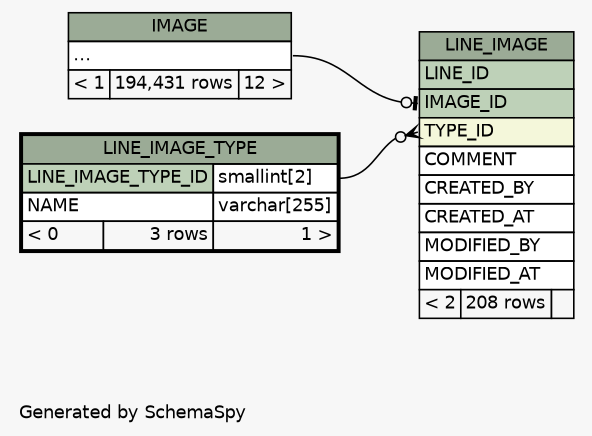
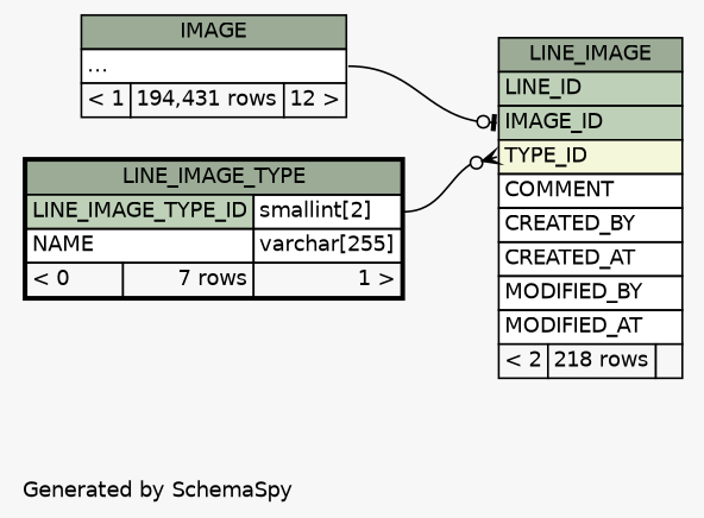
  digraph {
    bgcolor="#f7f7f7"
    fontname=Helvetica
    fontsize=11
    label="\nGenerated by SchemaSpy"
    labeljust=l
    nodesep=0.18
    rankdir=RL
    ranksep=0.46
    node [fontname=Helvetica fontsize=11 shape=plaintext]
    edge [arrowhead=none arrowsize=0.8 dir=back]
-   n1 [label=<     <TABLE BORDER="0" CELLBORDER="1" CELLSPACING="0" BGCOLOR="#ffffff">       <TR><TD COLSPAN="3" BGCOLOR="#9bab96" ALIGN="CENTER">LINE_IMAGE</TD></TR>       <TR><TD PORT="LINE_ID" COLSPAN="3" BGCOLOR="#bed1b8" ALIGN="LEFT">LINE_ID</TD></TR>       <TR><TD PORT="IMAGE_ID" COLSPAN="3" BGCOLOR="#bed1b8" ALIGN="LEFT">IMAGE_ID</TD></TR>       <TR><TD PORT="TYPE_ID" COLSPAN="3" BGCOLOR="#f4f7da" ALIGN="LEFT">TYPE_ID</TD></TR>       <TR><TD PORT="COMMENT" COLSPAN="3" ALIGN="LEFT">COMMENT</TD></TR>       <TR><TD PORT="CREATED_BY" COLSPAN="3" ALIGN="LEFT">CREATED_BY</TD></TR>       <TR><TD PORT="CREATED_AT" COLSPAN="3" ALIGN="LEFT">CREATED_AT</TD></TR>       <TR><TD PORT="MODIFIED_BY" COLSPAN="3" ALIGN="LEFT">MODIFIED_BY</TD></TR>       <TR><TD PORT="MODIFIED_AT" COLSPAN="3" ALIGN="LEFT">MODIFIED_AT</TD></TR>       <TR><TD ALIGN="LEFT" BGCOLOR="#f7f7f7">&lt; 2</TD><TD ALIGN="RIGHT" BGCOLOR="#f7f7f7">208 rows</TD><TD ALIGN="RIGHT" BGCOLOR="#f7f7f7">  </TD></TR>     </TABLE>>]
+   n1 [label=<     <TABLE BORDER="0" CELLBORDER="1" CELLSPACING="0" BGCOLOR="#ffffff">       <TR><TD COLSPAN="3" BGCOLOR="#9bab96" ALIGN="CENTER">LINE_IMAGE</TD></TR>       <TR><TD PORT="LINE_ID" COLSPAN="3" BGCOLOR="#bed1b8" ALIGN="LEFT">LINE_ID</TD></TR>       <TR><TD PORT="IMAGE_ID" COLSPAN="3" BGCOLOR="#bed1b8" ALIGN="LEFT">IMAGE_ID</TD></TR>       <TR><TD PORT="TYPE_ID" COLSPAN="3" BGCOLOR="#f4f7da" ALIGN="LEFT">TYPE_ID</TD></TR>       <TR><TD PORT="COMMENT" COLSPAN="3" ALIGN="LEFT">COMMENT</TD></TR>       <TR><TD PORT="CREATED_BY" COLSPAN="3" ALIGN="LEFT">CREATED_BY</TD></TR>       <TR><TD PORT="CREATED_AT" COLSPAN="3" ALIGN="LEFT">CREATED_AT</TD></TR>       <TR><TD PORT="MODIFIED_BY" COLSPAN="3" ALIGN="LEFT">MODIFIED_BY</TD></TR>       <TR><TD PORT="MODIFIED_AT" COLSPAN="3" ALIGN="LEFT">MODIFIED_AT</TD></TR>       <TR><TD ALIGN="LEFT" BGCOLOR="#f7f7f7">&lt; 2</TD><TD ALIGN="RIGHT" BGCOLOR="#f7f7f7">218 rows</TD><TD ALIGN="RIGHT" BGCOLOR="#f7f7f7">  </TD></TR>     </TABLE>>]
    n2 [label=<     <TABLE BORDER="0" CELLBORDER="1" CELLSPACING="0" BGCOLOR="#ffffff">       <TR><TD COLSPAN="3" BGCOLOR="#9bab96" ALIGN="CENTER">IMAGE</TD></TR>       <TR><TD PORT="elipses" COLSPAN="3" ALIGN="LEFT">...</TD></TR>       <TR><TD ALIGN="LEFT" BGCOLOR="#f7f7f7">&lt; 1</TD><TD ALIGN="RIGHT" BGCOLOR="#f7f7f7">194,431 rows</TD><TD ALIGN="RIGHT" BGCOLOR="#f7f7f7">12 &gt;</TD></TR>     </TABLE>>]
-   n3 [label=<     <TABLE BORDER="2" CELLBORDER="1" CELLSPACING="0" BGCOLOR="#ffffff">       <TR><TD COLSPAN="3" BGCOLOR="#9bab96" ALIGN="CENTER">LINE_IMAGE_TYPE</TD></TR>       <TR><TD PORT="LINE_IMAGE_TYPE_ID" COLSPAN="2" BGCOLOR="#bed1b8" ALIGN="LEFT">LINE_IMAGE_TYPE_ID</TD><TD PORT="LINE_IMAGE_TYPE_ID.type" ALIGN="LEFT">smallint[2]</TD></TR>       <TR><TD PORT="NAME" COLSPAN="2" ALIGN="LEFT">NAME</TD><TD PORT="NAME.type" ALIGN="LEFT">varchar[255]</TD></TR>       <TR><TD ALIGN="LEFT" BGCOLOR="#f7f7f7">&lt; 0</TD><TD ALIGN="RIGHT" BGCOLOR="#f7f7f7">3 rows</TD><TD ALIGN="RIGHT" BGCOLOR="#f7f7f7">1 &gt;</TD></TR>     </TABLE>>]
+   n3 [label=<     <TABLE BORDER="2" CELLBORDER="1" CELLSPACING="0" BGCOLOR="#ffffff">       <TR><TD COLSPAN="3" BGCOLOR="#9bab96" ALIGN="CENTER">LINE_IMAGE_TYPE</TD></TR>       <TR><TD PORT="LINE_IMAGE_TYPE_ID" COLSPAN="2" BGCOLOR="#bed1b8" ALIGN="LEFT">LINE_IMAGE_TYPE_ID</TD><TD PORT="LINE_IMAGE_TYPE_ID.type" ALIGN="LEFT">smallint[2]</TD></TR>       <TR><TD PORT="NAME" COLSPAN="2" ALIGN="LEFT">NAME</TD><TD PORT="NAME.type" ALIGN="LEFT">varchar[255]</TD></TR>       <TR><TD ALIGN="LEFT" BGCOLOR="#f7f7f7">&lt; 0</TD><TD ALIGN="RIGHT" BGCOLOR="#f7f7f7">7 rows</TD><TD ALIGN="RIGHT" BGCOLOR="#f7f7f7">1 &gt;</TD></TR>     </TABLE>>]
    n1 -> n2 [arrowtail=teeodot headport="elipses:e" tailport="IMAGE_ID:w"]
    n1 -> n3 [arrowtail=crowodot headport="LINE_IMAGE_TYPE_ID.type:e" tailport="TYPE_ID:w"]
  }
